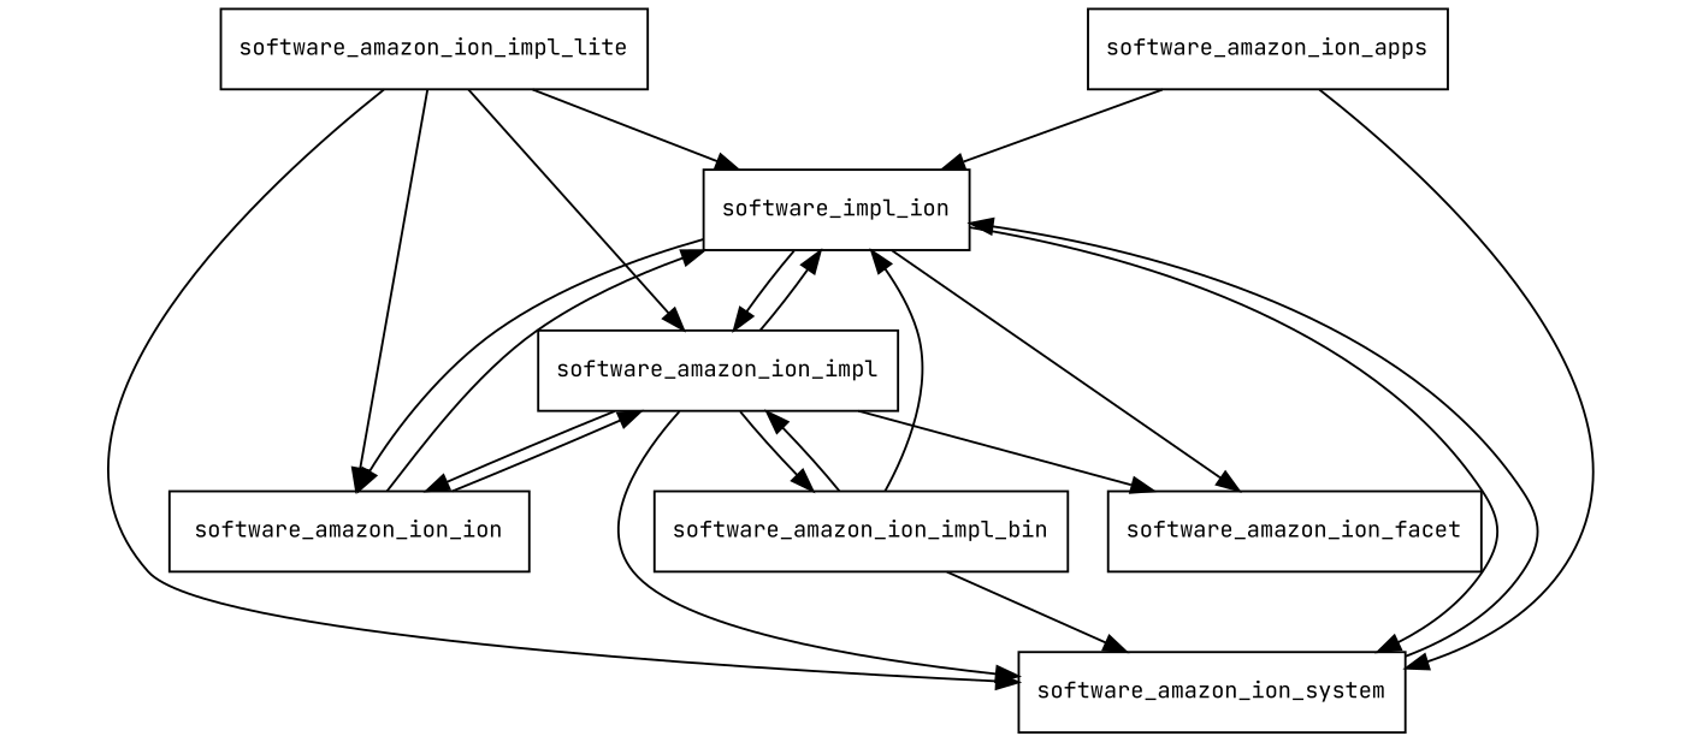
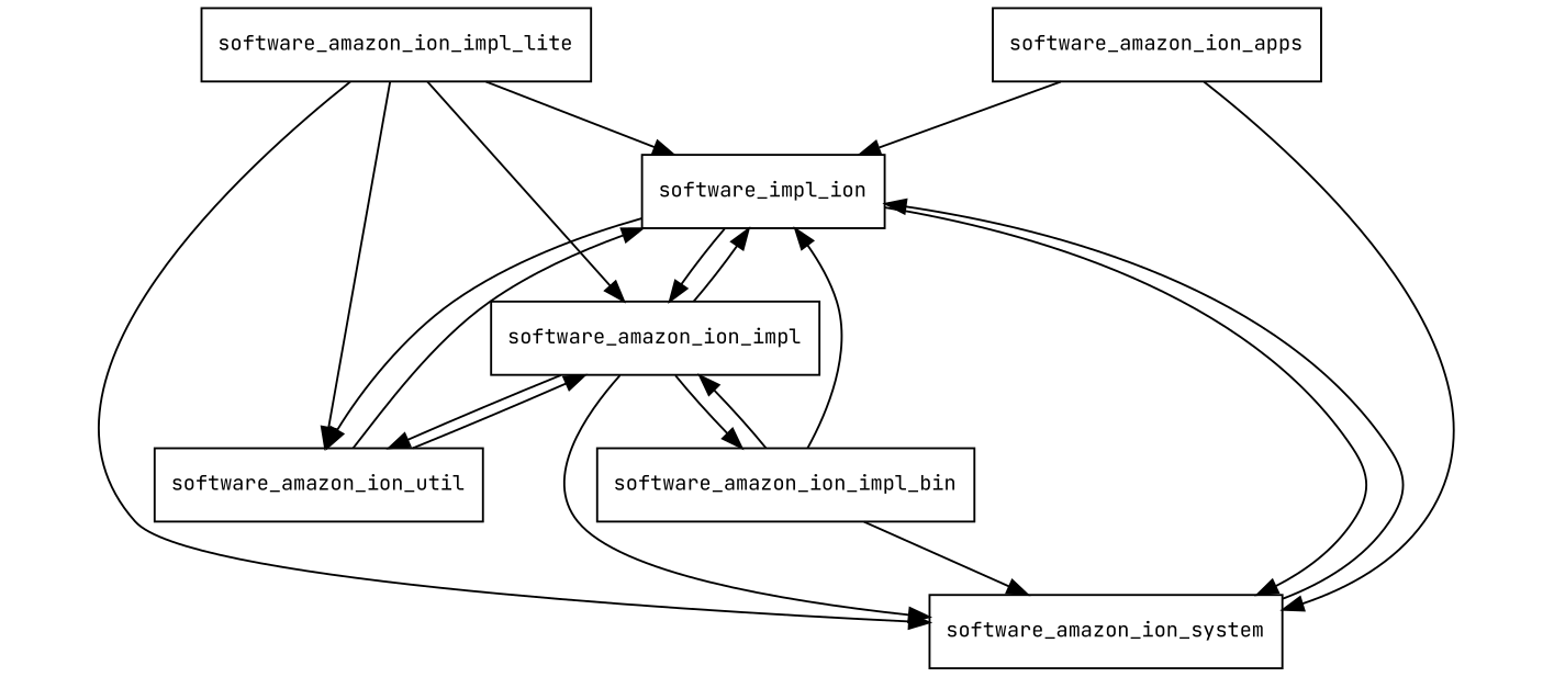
  digraph {
    fontname="JetBrains Mono"
    node [fontname="JetBrains Mono" fontsize=10.0 shape=box]
    edge [fontname="JetBrains Mono"]
    n1 [label=software_impl_ion]
-   software_amazon_ion_facet
    software_amazon_ion_impl
    software_amazon_ion_system
-   software_amazon_ion_util [label=software_amazon_ion_ion]
+   software_amazon_ion_util
    software_amazon_ion_impl_bin
    software_amazon_ion_impl_lite
    software_amazon_ion_apps
-   n1 -> software_amazon_ion_facet
    n1 -> software_amazon_ion_impl
    n1 -> software_amazon_ion_system
    n1 -> software_amazon_ion_util
    software_amazon_ion_impl -> n1
-   software_amazon_ion_impl -> software_amazon_ion_facet
    software_amazon_ion_impl -> software_amazon_ion_system
    software_amazon_ion_impl -> software_amazon_ion_util
    software_amazon_ion_impl -> software_amazon_ion_impl_bin
    software_amazon_ion_system -> n1
    software_amazon_ion_util -> n1
    software_amazon_ion_util -> software_amazon_ion_impl
    software_amazon_ion_impl_bin -> n1
    software_amazon_ion_impl_bin -> software_amazon_ion_impl
    software_amazon_ion_impl_bin -> software_amazon_ion_system
    software_amazon_ion_impl_lite -> n1
    software_amazon_ion_impl_lite -> software_amazon_ion_impl
    software_amazon_ion_impl_lite -> software_amazon_ion_system
    software_amazon_ion_impl_lite -> software_amazon_ion_util
    software_amazon_ion_apps -> n1
    software_amazon_ion_apps -> software_amazon_ion_system
  }
